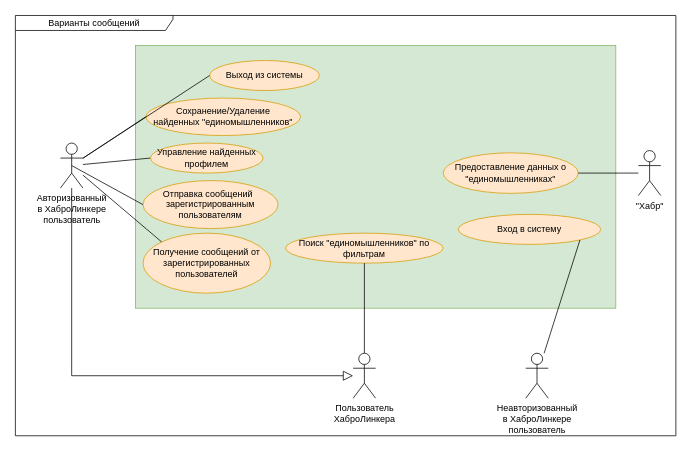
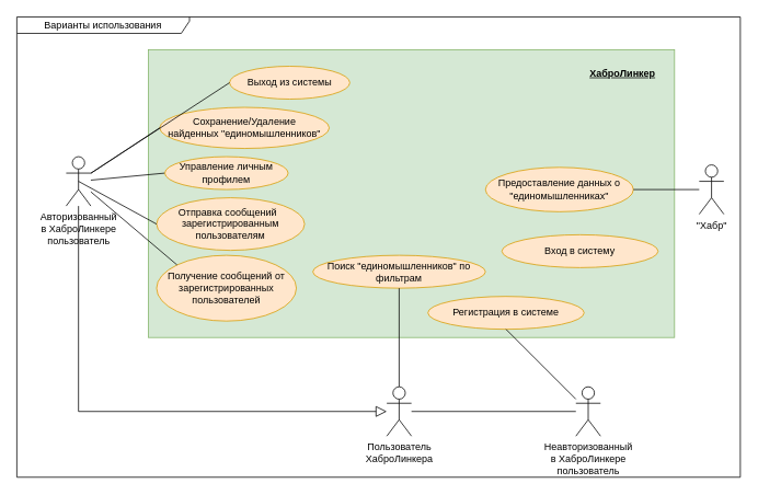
  <mxCell id="0" />
  <mxCell id="1" parent="0" />
  <mxCell id="2" value="" style="html=1;dropTarget=0;whiteSpace=wrap;fillColor=#d5e8d4;strokeColor=#82b366;" parent="1" vertex="1"><mxGeometry x="180" y="60" width="640" height="350" as="geometry" /></mxCell>
  <mxCell id="3" value="&lt;div&gt;Авторизованный&lt;/div&gt;&lt;div&gt;в ХаброЛинкере &lt;br&gt;пользователь&lt;/div&gt;" style="shape=umlActor;verticalLabelPosition=bottom;verticalAlign=top;html=1;outlineConnect=0;" parent="1" vertex="1"><mxGeometry x="80" y="190" width="30" height="60" as="geometry" /></mxCell>
  <mxCell id="4" value="&lt;div&gt;Отправка сообщений&amp;nbsp;&amp;nbsp;&lt;/div&gt;&lt;div&gt;зарегистрированным&lt;br&gt;пользователям&lt;/div&gt;" style="ellipse;whiteSpace=wrap;html=1;fillColor=#ffe6cc;strokeColor=#d79b00;" parent="1" vertex="1"><mxGeometry x="190" y="240" width="180" height="64" as="geometry" /></mxCell>
  <mxCell id="5" value="" style="endArrow=none;html=1;rounded=0;entryX=0;entryY=0.5;entryDx=0;entryDy=0;exitX=0.5;exitY=0.5;exitDx=0;exitDy=0;exitPerimeter=0;" parent="1" source="3" target="4" edge="1"><mxGeometry width="50" height="50" relative="1" as="geometry"><mxPoint x="17" y="240" as="sourcePoint" /><mxPoint x="380" y="260" as="targetPoint" /></mxGeometry></mxCell>
- <mxCell id="6" value="Варианты сообщений" style="shape=umlFrame;whiteSpace=wrap;html=1;pointerEvents=0;width=210;height=20;" parent="1" vertex="1"><mxGeometry x="20" y="20" width="880" height="560" as="geometry" /></mxCell>
+ <mxCell id="6" value="Варианты использования" style="shape=umlFrame;whiteSpace=wrap;html=1;pointerEvents=0;width=210;height=20;" parent="1" vertex="1"><mxGeometry x="20" y="20" width="880" height="560" as="geometry" /></mxCell>
  <mxCell id="7" value="" style="endArrow=none;html=1;rounded=0;entryX=0;entryY=0.5;entryDx=0;entryDy=0;" parent="1" source="3" target="10" edge="1"><mxGeometry width="50" height="50" relative="1" as="geometry"><mxPoint x="763" y="163" as="sourcePoint" /><mxPoint x="639" y="558" as="targetPoint" /><Array as="points" /></mxGeometry></mxCell>
+ <mxCell id="8" value="&lt;u&gt;&lt;b&gt;ХаброЛинкер&lt;br&gt;&lt;/b&gt;&lt;/u&gt;" style="text;html=1;strokeColor=none;fillColor=none;align=center;verticalAlign=middle;whiteSpace=wrap;rounded=0;" parent="1" vertex="1"><mxGeometry x="702.5" y="74" width="107.5" height="30" as="geometry" /></mxCell>
  <mxCell id="9" value="&quot;Хабр&quot;" style="shape=umlActor;verticalLabelPosition=bottom;verticalAlign=top;html=1;outlineConnect=0;" parent="1" vertex="1"><mxGeometry x="850" y="200" width="30" height="60" as="geometry" /></mxCell>
- <mxCell id="10" value="Управление найденных профилем" style="ellipse;whiteSpace=wrap;html=1;fillColor=#ffe6cc;strokeColor=#d79b00;" parent="1" vertex="1"><mxGeometry x="200" y="190" width="150" height="40" as="geometry" /></mxCell>
+ <mxCell id="10" value="Управление личным профилем" style="ellipse;whiteSpace=wrap;html=1;fillColor=#ffe6cc;strokeColor=#d79b00;" parent="1" vertex="1"><mxGeometry x="200" y="190" width="150" height="40" as="geometry" /></mxCell>
  <mxCell id="11" value="Поиск &quot;единомышленников&quot; по фильтрам" style="ellipse;whiteSpace=wrap;html=1;fillColor=#ffe6cc;strokeColor=#d79b00;" parent="1" vertex="1"><mxGeometry x="380" y="310" width="210" height="40" as="geometry" /></mxCell>
  <mxCell id="12" value="Сохранение/Удаление &lt;br&gt;найденных &quot;единомышленников&quot;" style="ellipse;whiteSpace=wrap;html=1;fillColor=#ffe6cc;strokeColor=#d79b00;" parent="1" vertex="1"><mxGeometry x="193.75" y="130" width="206.25" height="50" as="geometry" /></mxCell>
  <mxCell id="13" value="" style="endArrow=none;html=1;rounded=0;entryX=0.5;entryY=1;entryDx=0;entryDy=0;" parent="1" source="16" target="11" edge="1"><mxGeometry width="50" height="50" relative="1" as="geometry"><mxPoint x="153" y="72" as="sourcePoint" /><mxPoint x="200" y="115" as="targetPoint" /></mxGeometry></mxCell>
  <mxCell id="14" value="" style="endArrow=none;html=1;rounded=0;entryX=0;entryY=0.5;entryDx=0;entryDy=0;" parent="1" source="3" target="12" edge="1"><mxGeometry width="50" height="50" relative="1" as="geometry"><mxPoint x="18" y="232" as="sourcePoint" /><mxPoint x="200" y="210" as="targetPoint" /></mxGeometry></mxCell>
  <mxCell id="15" value="Получение сообщений от зарегистрированных пользователей" style="ellipse;whiteSpace=wrap;html=1;fillColor=#ffe6cc;strokeColor=#d79b00;" parent="1" vertex="1"><mxGeometry x="190" y="310" width="170" height="80" as="geometry" /></mxCell>
  <mxCell id="16" value="Пользователь&lt;br style=&quot;border-color: var(--border-color);&quot;&gt;ХаброЛинкера" style="shape=umlActor;verticalLabelPosition=bottom;verticalAlign=top;html=1;outlineConnect=0;" parent="1" vertex="1"><mxGeometry x="470" y="470" width="30" height="60" as="geometry" /></mxCell>
  <mxCell id="17" value="" style="endArrow=none;html=1;rounded=0;entryX=0;entryY=0;entryDx=0;entryDy=0;" parent="1" source="3" target="15" edge="1"><mxGeometry width="50" height="50" relative="1" as="geometry"><mxPoint x="762" y="323" as="sourcePoint" /><mxPoint x="639" y="193" as="targetPoint" /></mxGeometry></mxCell>
  <mxCell id="18" value="" style="endArrow=block;endSize=11;endFill=0;html=1;rounded=0;" parent="1" source="3" target="16" edge="1"><mxGeometry width="160" relative="1" as="geometry"><mxPoint x="449" y="510" as="sourcePoint" /><mxPoint x="218" y="443" as="targetPoint" /><Array as="points"><mxPoint x="95" y="500" /></Array></mxGeometry></mxCell>
  <mxCell id="19" value="Предоставление данных о &quot;единомышленниках&quot;" style="ellipse;whiteSpace=wrap;html=1;fillColor=#ffe6cc;strokeColor=#d79b00;" parent="1" vertex="1"><mxGeometry x="590" y="203" width="180" height="54" as="geometry" /></mxCell>
  <mxCell id="20" value="" style="endArrow=none;html=1;rounded=0;exitX=1;exitY=0.5;exitDx=0;exitDy=0;" parent="1" source="19" target="9" edge="1"><mxGeometry width="50" height="50" relative="1" as="geometry"><mxPoint x="615" y="244" as="sourcePoint" /><mxPoint x="586" y="480" as="targetPoint" /><Array as="points" /></mxGeometry></mxCell>
  <mxCell id="21" value="&lt;div style=&quot;border-color: var(--border-color);&quot;&gt;Неавторизованный&lt;/div&gt;&lt;div style=&quot;border-color: var(--border-color);&quot;&gt;в ХаброЛинкере&lt;br style=&quot;border-color: var(--border-color);&quot;&gt;пользователь&lt;/div&gt;" style="shape=umlActor;verticalLabelPosition=bottom;verticalAlign=top;html=1;outlineConnect=0;" parent="1" vertex="1"><mxGeometry x="700" y="470" width="30" height="60" as="geometry" /></mxCell>
+ <mxCell id="22" value="Регистрация в системе" style="ellipse;whiteSpace=wrap;html=1;fillColor=#ffe6cc;strokeColor=#d79b00;" parent="1" vertex="1"><mxGeometry x="520" y="360" width="190" height="40" as="geometry" /></mxCell>
+ <mxCell id="23" value="" style="endArrow=none;html=1;rounded=0;entryX=0.5;entryY=1;entryDx=0;entryDy=0;" parent="1" source="21" target="22" edge="1"><mxGeometry width="50" height="50" relative="1" as="geometry"><mxPoint x="605" y="480" as="sourcePoint" /><mxPoint x="605" y="355" as="targetPoint" /></mxGeometry></mxCell>
  <mxCell id="24" value="Вход в систему" style="ellipse;whiteSpace=wrap;html=1;fillColor=#ffe6cc;strokeColor=#d79b00;" parent="1" vertex="1"><mxGeometry x="610" y="285" width="190" height="40" as="geometry" /></mxCell>
- <mxCell id="25" value="" style="endArrow=none;html=1;rounded=0;entryX=1;entryY=1;entryDx=0;entryDy=0;" parent="1" source="21" target="24" edge="1"><mxGeometry width="50" height="50" relative="1" as="geometry"><mxPoint x="605" y="480" as="sourcePoint" /><mxPoint x="604" y="340" as="targetPoint" /></mxGeometry></mxCell>
+ <mxCell id="25" value="" style="endArrow=none;html=1;rounded=0;" parent="1" source="21" target="16" edge="1"><mxGeometry width="50" height="50" relative="1" as="geometry"><mxPoint x="605" y="480" as="sourcePoint" /><mxPoint x="604" y="340" as="targetPoint" /></mxGeometry></mxCell>
  <mxCell id="26" value="Выход из системы" style="ellipse;whiteSpace=wrap;html=1;fillColor=#ffe6cc;strokeColor=#d79b00;" vertex="1" parent="1"><mxGeometry x="278.75" y="80" width="146.25" height="40" as="geometry" /></mxCell>
  <mxCell id="27" value="" style="endArrow=none;html=1;rounded=0;entryX=0;entryY=0.5;entryDx=0;entryDy=0;" edge="1" parent="1" source="3" target="26"><mxGeometry width="50" height="50" relative="1" as="geometry"><mxPoint x="799" y="480" as="sourcePoint" /><mxPoint x="820" y="340" as="targetPoint" /></mxGeometry></mxCell>
